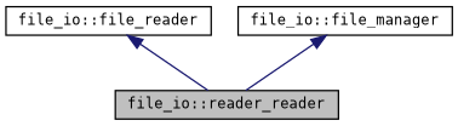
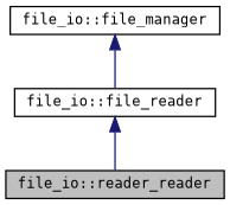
  digraph {
    fontname="DejaVu Sans Mono"
    node [color=black fillcolor=white fontname="DejaVu Sans Mono" fontsize=10 shape=record style=filled]
    edge [color=midnightblue dir=back fontname="DejaVu Sans Mono" fontsize=10 labelfontname=Helvetica labelfontsize=10 style=solid]
    n1 [fillcolor=grey75 fontcolor=black height=0.2 label="file_io::reader_reader" width=0.4]
    n2 [height=0.2 label="file_io::file_reader" width=0.4]
    n3 [height=0.2 label="file_io::file_manager" width=0.4]
    n2 -> n1
-   n3 -> n1
+   n3 -> n2
  }
